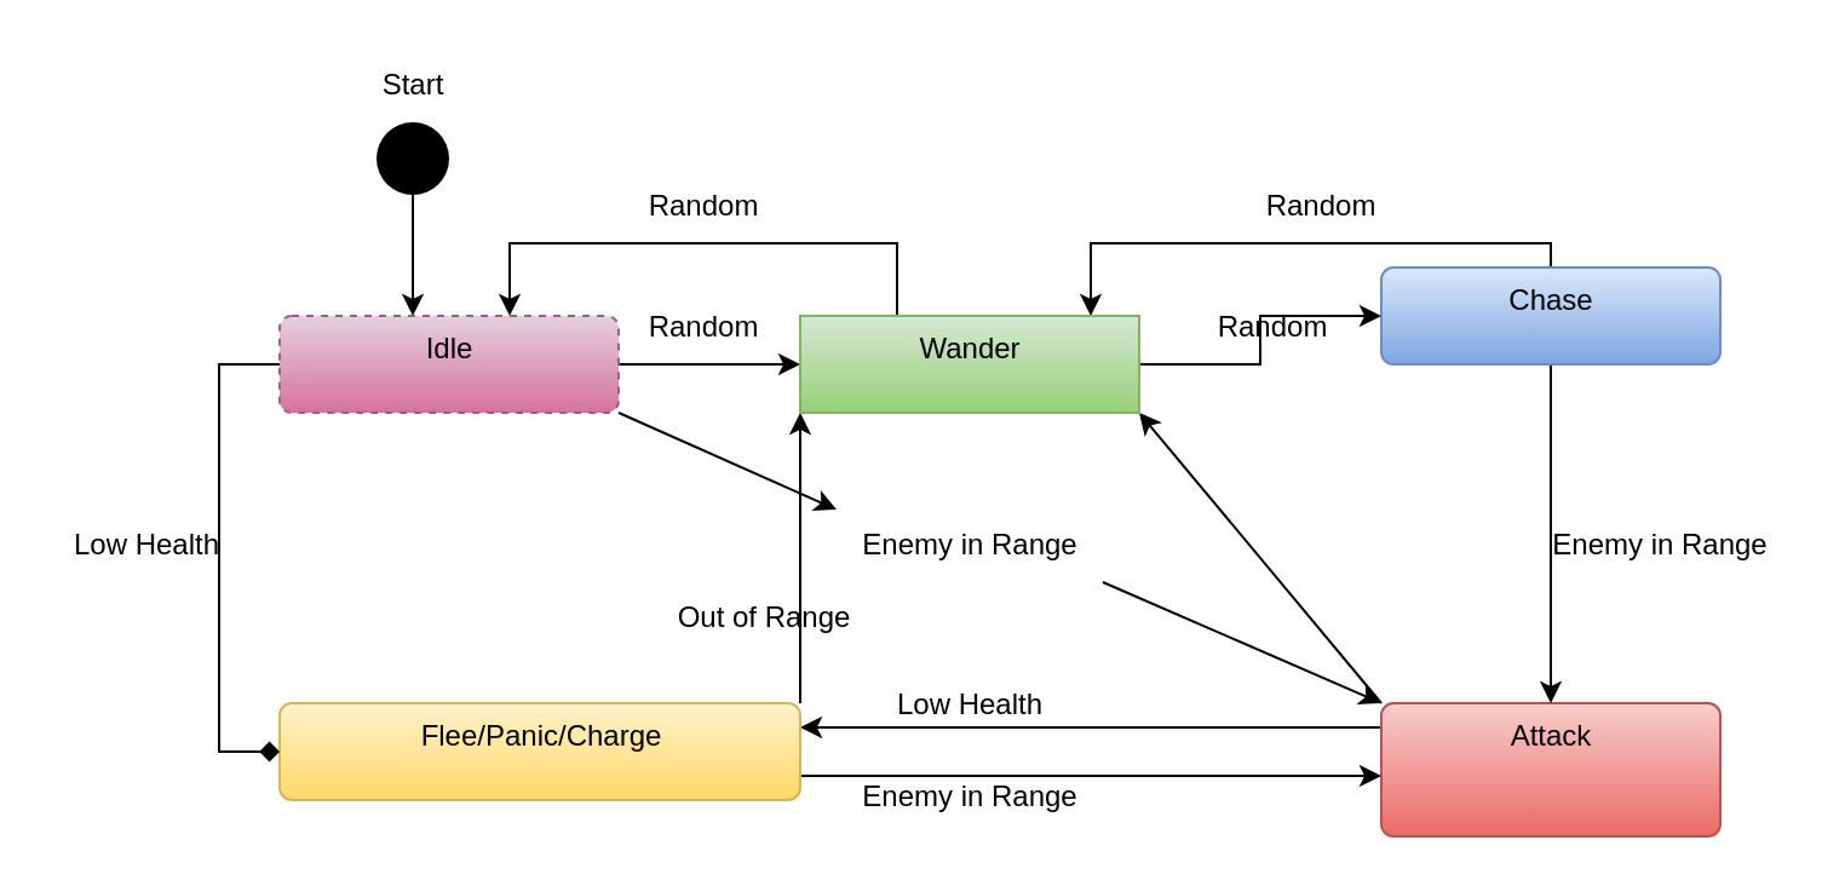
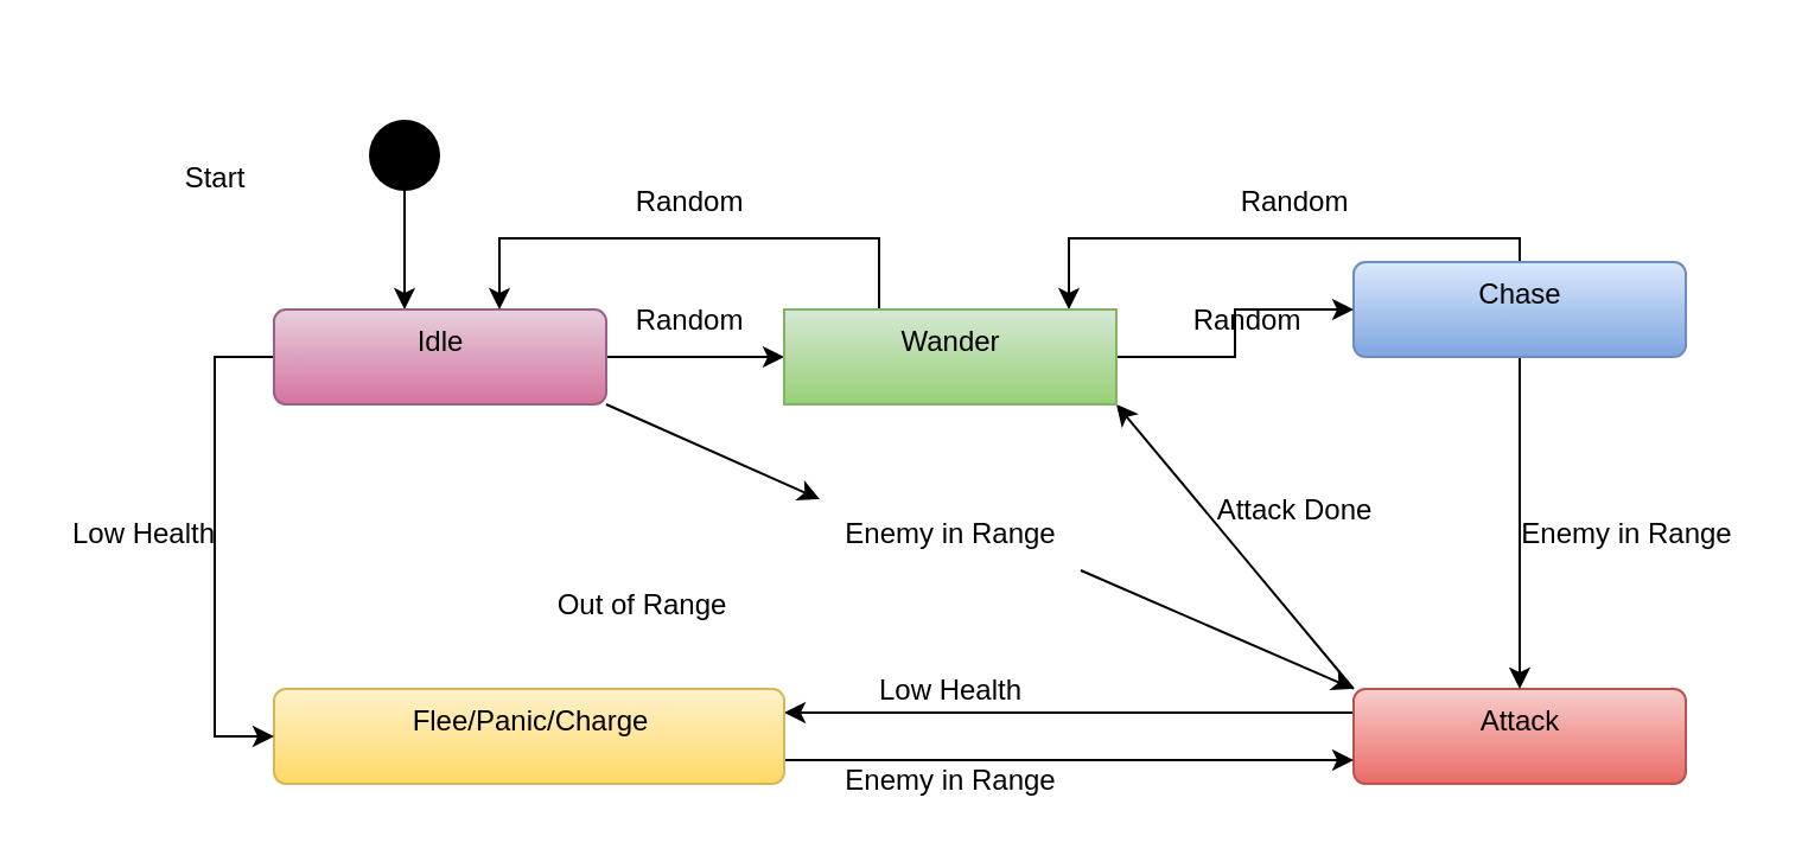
  <mxCell id="0" />
  <mxCell id="1" parent="0" />
- <mxCell id="2" value="Start" style="text;html=1;align=center;verticalAlign=middle;resizable=0;points=[];autosize=1;strokeColor=none;fillColor=none;" parent="1" vertex="1"><mxGeometry x="145" y="20" width="50" height="30" as="geometry" /></mxCell>
+ <mxCell id="2" value="Start" style="text;html=1;align=center;verticalAlign=middle;resizable=0;points=[];autosize=1;strokeColor=none;fillColor=none;" parent="1" vertex="1"><mxGeometry x="65" y="60" width="50" height="30" as="geometry" /></mxCell>
  <mxCell id="3" style="edgeStyle=orthogonalEdgeStyle;rounded=0;orthogonalLoop=1;jettySize=auto;html=1;" parent="1" source="4" target="18" edge="1"><mxGeometry relative="1" as="geometry"><Array as="points"><mxPoint x="170" y="100" /><mxPoint x="170" y="100" /></Array></mxGeometry></mxCell>
  <mxCell id="4" value="" style="ellipse;fillColor=#000000;strokeColor=none;" parent="1" vertex="1"><mxGeometry x="155" y="50" width="30" height="30" as="geometry" /></mxCell>
  <mxCell id="5" style="edgeStyle=orthogonalEdgeStyle;rounded=0;orthogonalLoop=1;jettySize=auto;html=1;" parent="1" source="7" target="13" edge="1"><mxGeometry relative="1" as="geometry"><mxPoint x="495" y="310" as="targetPoint" /><Array as="points"><mxPoint x="380" y="300" /><mxPoint x="380" y="300" /></Array></mxGeometry></mxCell>
  <mxCell id="6" style="rounded=0;orthogonalLoop=1;jettySize=auto;html=1;exitX=0;exitY=0;exitDx=0;exitDy=0;entryX=1;entryY=1;entryDx=0;entryDy=0;" parent="1" source="7" target="27" edge="1"><mxGeometry relative="1" as="geometry"><mxPoint x="490" y="210" as="targetPoint" /></mxGeometry></mxCell>
- <mxCell id="7" value="Attack" style="html=1;align=center;verticalAlign=top;rounded=1;absoluteArcSize=1;arcSize=10;dashed=0;fillColor=#f8cecc;gradientColor=#ea6b66;strokeColor=#b85450;" parent="1" vertex="1"><mxGeometry x="570" y="290" width="140" height="55" as="geometry" /></mxCell>
+ <mxCell id="7" value="Attack" style="html=1;align=center;verticalAlign=top;rounded=1;absoluteArcSize=1;arcSize=10;dashed=0;fillColor=#f8cecc;gradientColor=#ea6b66;strokeColor=#b85450;" parent="1" vertex="1"><mxGeometry x="570" y="290" width="140" height="40" as="geometry" /></mxCell>
  <mxCell id="8" style="edgeStyle=orthogonalEdgeStyle;rounded=0;orthogonalLoop=1;jettySize=auto;html=1;" parent="1" source="10" target="7" edge="1"><mxGeometry relative="1" as="geometry" /></mxCell>
  <mxCell id="9" style="edgeStyle=orthogonalEdgeStyle;rounded=0;orthogonalLoop=1;jettySize=auto;html=1;" parent="1" source="10" target="27" edge="1"><mxGeometry relative="1" as="geometry"><Array as="points"><mxPoint x="640" y="100" /><mxPoint x="450" y="100" /></Array><mxPoint x="450.034" y="130" as="targetPoint" /></mxGeometry></mxCell>
  <mxCell id="10" value="Chase" style="html=1;align=center;verticalAlign=top;rounded=1;absoluteArcSize=1;arcSize=10;dashed=0;fillColor=#dae8fc;gradientColor=#7ea6e0;strokeColor=#6c8ebf;" parent="1" vertex="1"><mxGeometry x="570" y="110" width="140" height="40" as="geometry" /></mxCell>
- <mxCell id="11" style="rounded=0;orthogonalLoop=1;jettySize=auto;html=1;exitX=1;exitY=0;exitDx=0;exitDy=0;entryX=0;entryY=1;entryDx=0;entryDy=0;" edge="1" parent="1" source="13" target="27"><mxGeometry relative="1" as="geometry" /></mxCell>
  <mxCell id="12" style="edgeStyle=orthogonalEdgeStyle;rounded=0;orthogonalLoop=1;jettySize=auto;html=1;" edge="1" parent="1" source="13" target="7"><mxGeometry relative="1" as="geometry"><Array as="points"><mxPoint x="410" y="320" /><mxPoint x="410" y="320" /></Array></mxGeometry></mxCell>
  <mxCell id="13" value="Flee/Panic/Charge" style="html=1;align=center;verticalAlign=top;rounded=1;absoluteArcSize=1;arcSize=10;dashed=0;fillColor=#fff2cc;gradientColor=#ffd966;strokeColor=#d6b656;" parent="1" vertex="1"><mxGeometry x="115" y="290" width="215" height="40" as="geometry" /></mxCell>
  <mxCell id="14" style="edgeStyle=orthogonalEdgeStyle;rounded=0;orthogonalLoop=1;jettySize=auto;html=1;exitX=1;exitY=0.5;exitDx=0;exitDy=0;" parent="1" source="27" target="10" edge="1"><mxGeometry relative="1" as="geometry"><mxPoint x="495" y="150" as="sourcePoint" /></mxGeometry></mxCell>
- <mxCell id="15" style="edgeStyle=orthogonalEdgeStyle;rounded=0;orthogonalLoop=1;jettySize=auto;html=1;entryX=0;entryY=0.5;entryDx=0;entryDy=0;endArrow=diamond;" parent="1" source="18" target="13" edge="1"><mxGeometry relative="1" as="geometry"><Array as="points"><mxPoint x="90" y="150" /><mxPoint x="90" y="310" /></Array></mxGeometry></mxCell>
+ <mxCell id="15" style="edgeStyle=orthogonalEdgeStyle;rounded=0;orthogonalLoop=1;jettySize=auto;html=1;entryX=0;entryY=0.5;entryDx=0;entryDy=0;" parent="1" source="18" target="13" edge="1"><mxGeometry relative="1" as="geometry"><Array as="points"><mxPoint x="90" y="150" /><mxPoint x="90" y="310" /></Array></mxGeometry></mxCell>
  <mxCell id="16" style="edgeStyle=orthogonalEdgeStyle;rounded=0;orthogonalLoop=1;jettySize=auto;html=1;" edge="1" parent="1" source="18" target="27"><mxGeometry relative="1" as="geometry" /></mxCell>
  <mxCell id="17" style="rounded=0;orthogonalLoop=1;jettySize=auto;html=1;exitX=1;exitY=1;exitDx=0;exitDy=0;entryX=0;entryY=0;entryDx=0;entryDy=0;" edge="1" parent="1" source="31" target="7"><mxGeometry relative="1" as="geometry" /></mxCell>
- <mxCell id="18" value="Idle" style="html=1;align=center;verticalAlign=top;rounded=1;absoluteArcSize=1;arcSize=10;dashed=1;fillColor=#e6d0de;strokeColor=#996185;gradientColor=#d5739d;" parent="1" vertex="1"><mxGeometry x="115" y="130" width="140" height="40" as="geometry" /></mxCell>
+ <mxCell id="18" value="Idle" style="html=1;align=center;verticalAlign=top;rounded=1;absoluteArcSize=1;arcSize=10;dashed=0;fillColor=#e6d0de;strokeColor=#996185;gradientColor=#d5739d;" parent="1" vertex="1"><mxGeometry x="115" y="130" width="140" height="40" as="geometry" /></mxCell>
  <mxCell id="19" value="Random" style="text;html=1;align=center;verticalAlign=middle;resizable=0;points=[];autosize=1;strokeColor=none;fillColor=none;" parent="1" vertex="1"><mxGeometry x="510" y="70" width="70" height="30" as="geometry" /></mxCell>
  <mxCell id="20" value="Random" style="text;html=1;align=center;verticalAlign=middle;resizable=0;points=[];autosize=1;strokeColor=none;fillColor=none;" parent="1" vertex="1"><mxGeometry x="490" y="120" width="70" height="30" as="geometry" /></mxCell>
  <mxCell id="21" value="Enemy in Range" style="text;html=1;align=center;verticalAlign=middle;resizable=0;points=[];autosize=1;strokeColor=none;fillColor=none;" parent="1" vertex="1"><mxGeometry x="630" y="210" width="110" height="30" as="geometry" /></mxCell>
+ <mxCell id="22" value="Attack Done" style="text;html=1;align=center;verticalAlign=middle;resizable=0;points=[];autosize=1;strokeColor=none;fillColor=none;" parent="1" vertex="1"><mxGeometry x="500" y="200" width="90" height="30" as="geometry" /></mxCell>
  <mxCell id="23" value="Low Health" style="text;html=1;align=center;verticalAlign=middle;resizable=0;points=[];autosize=1;strokeColor=none;fillColor=none;" parent="1" vertex="1"><mxGeometry x="360" y="276" width="80" height="30" as="geometry" /></mxCell>
  <mxCell id="24" value="Low Health" style="text;html=1;align=center;verticalAlign=middle;resizable=0;points=[];autosize=1;strokeColor=none;fillColor=none;" parent="1" vertex="1"><mxGeometry x="20" y="210" width="80" height="30" as="geometry" /></mxCell>
- <mxCell id="25" value="Out of Range" style="text;html=1;align=center;verticalAlign=middle;resizable=0;points=[];autosize=1;strokeColor=none;fillColor=none;" parent="1" vertex="1"><mxGeometry x="270" y="240" width="90" height="30" as="geometry" /></mxCell>
+ <mxCell id="25" value="Out of Range" style="text;html=1;align=center;verticalAlign=middle;resizable=0;points=[];autosize=1;strokeColor=none;fillColor=none;" parent="1" vertex="1"><mxGeometry x="225" y="240" width="90" height="30" as="geometry" /></mxCell>
  <mxCell id="26" style="edgeStyle=orthogonalEdgeStyle;rounded=0;orthogonalLoop=1;jettySize=auto;html=1;" edge="1" parent="1" source="27" target="18"><mxGeometry relative="1" as="geometry"><Array as="points"><mxPoint x="370" y="100" /><mxPoint x="210" y="100" /></Array></mxGeometry></mxCell>
  <mxCell id="27" value="Wander" style="html=1;align=center;verticalAlign=top;absoluteArcSize=1;arcSize=10;dashed=0;fillColor=#d5e8d4;gradientColor=#97d077;strokeColor=#82b366;rounded=0;" vertex="1" parent="1"><mxGeometry x="330" y="130" width="140" height="40" as="geometry" /></mxCell>
  <mxCell id="28" value="Random" style="text;html=1;align=center;verticalAlign=middle;resizable=0;points=[];autosize=1;strokeColor=none;fillColor=none;" vertex="1" parent="1"><mxGeometry x="255" y="70" width="70" height="30" as="geometry" /></mxCell>
  <mxCell id="29" value="Random" style="text;html=1;align=center;verticalAlign=middle;resizable=0;points=[];autosize=1;strokeColor=none;fillColor=none;" vertex="1" parent="1"><mxGeometry x="255" y="120" width="70" height="30" as="geometry" /></mxCell>
  <mxCell id="30" value="" style="rounded=0;orthogonalLoop=1;jettySize=auto;html=1;exitX=1;exitY=1;exitDx=0;exitDy=0;entryX=0;entryY=0;entryDx=0;entryDy=0;" edge="1" parent="1" source="18" target="31"><mxGeometry relative="1" as="geometry"><mxPoint x="255" y="170" as="sourcePoint" /><mxPoint x="570" y="290" as="targetPoint" /></mxGeometry></mxCell>
  <mxCell id="31" value="Enemy in Range" style="text;html=1;align=center;verticalAlign=middle;resizable=0;points=[];autosize=1;strokeColor=none;fillColor=none;" vertex="1" parent="1"><mxGeometry x="345" y="210" width="110" height="30" as="geometry" /></mxCell>
  <mxCell id="32" value="Enemy in Range" style="text;html=1;align=center;verticalAlign=middle;resizable=0;points=[];autosize=1;strokeColor=none;fillColor=none;" vertex="1" parent="1"><mxGeometry x="345" y="314" width="110" height="30" as="geometry" /></mxCell>
